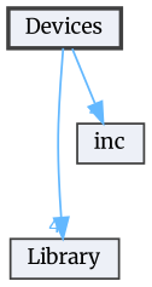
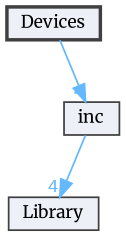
  digraph {
    compound=true
    fontname=Merriweather
    node [color=grey25 fillcolor="#edf0f7" fontname=Merriweather fontsize=10 shape=box style=filled]
    edge [color=steelblue1 fontcolor=steelblue1 fontname=Merriweather fontsize=10 headlabel=4 labeldistance=1.5 labelfontname=Helvetica labelfontsize=10]
    n1 [height=0.2 label=Devices style="filled,bold" width=0.4]
    n2 [height=0.2 label=Library width=0.4]
    n3 [height=0.2 label=inc width=0.4]
-   n1 -> n2
+   n3 -> n2
    n1 -> n3
  }
